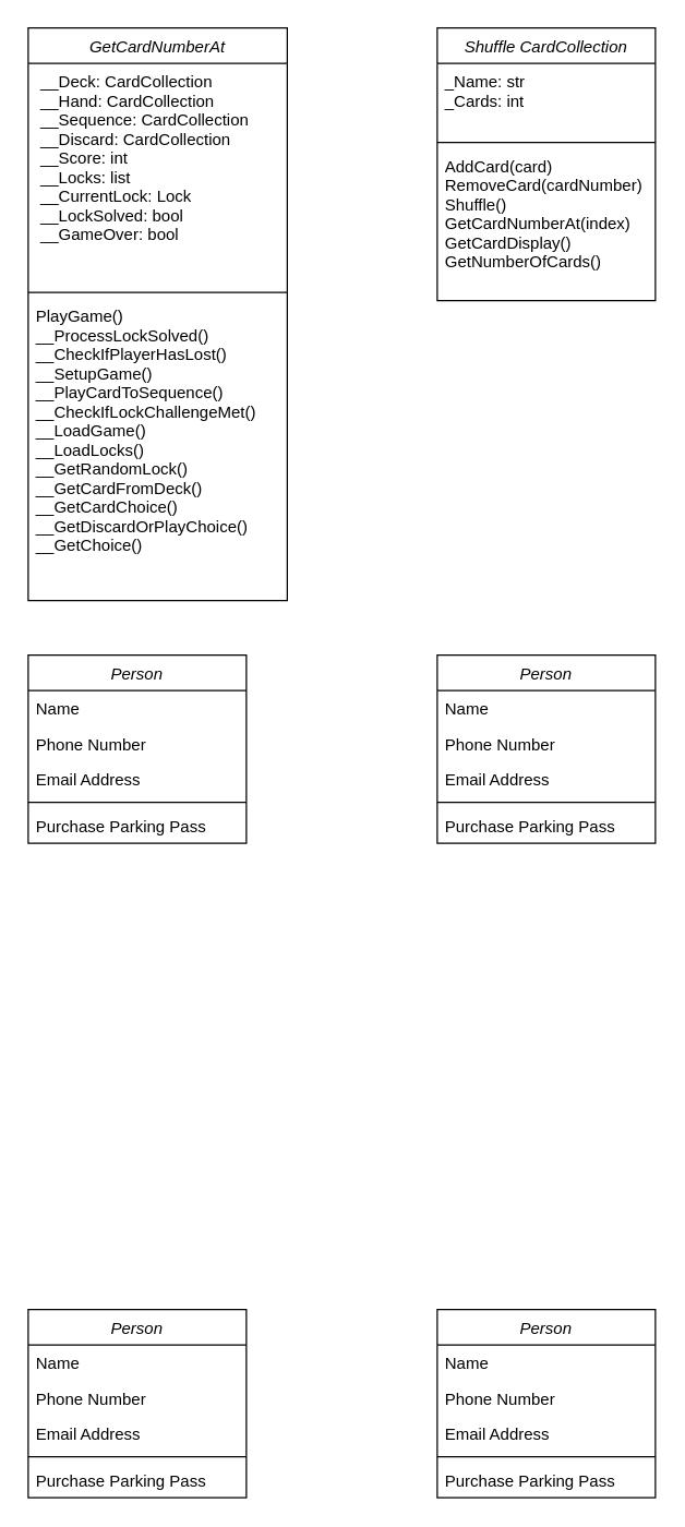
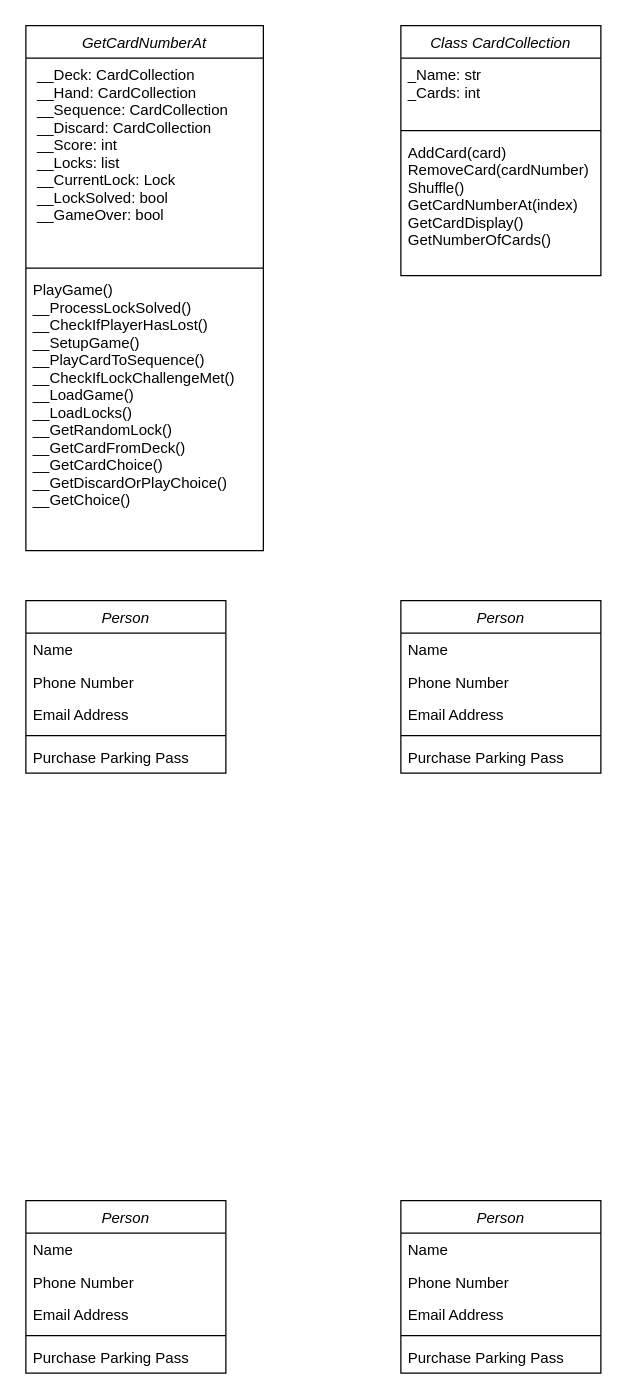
  <mxCell id="0" />
  <mxCell id="1" parent="0" />
  <mxCell id="2" value="GetCardNumberAt" style="swimlane;fontStyle=2;align=center;verticalAlign=top;childLayout=stackLayout;horizontal=1;startSize=26;horizontalStack=0;resizeParent=1;resizeLast=0;collapsible=1;marginBottom=0;rounded=0;shadow=0;strokeWidth=1;" parent="1" vertex="1"><mxGeometry x="20" y="20" width="190" height="420" as="geometry"><mxRectangle x="230" y="140" width="160" height="26" as="alternateBounds" /></mxGeometry></mxCell>
  <mxCell id="3" value=" __Deck: CardCollection&#10; __Hand: CardCollection&#10; __Sequence: CardCollection&#10; __Discard: CardCollection&#10; __Score: int&#10; __Locks: list&#10; __CurrentLock: Lock&#10; __LockSolved: bool&#10; __GameOver: bool" style="text;align=left;verticalAlign=top;spacingLeft=4;spacingRight=4;overflow=hidden;rotatable=0;points=[[0,0.5],[1,0.5]];portConstraint=eastwest;rounded=0;shadow=0;html=0;" parent="2" vertex="1"><mxGeometry y="26" width="190" height="164" as="geometry" /></mxCell>
  <mxCell id="4" value="" style="line;html=1;strokeWidth=1;align=left;verticalAlign=middle;spacingTop=-1;spacingLeft=3;spacingRight=3;rotatable=0;labelPosition=right;points=[];portConstraint=eastwest;" parent="2" vertex="1"><mxGeometry y="190" width="190" height="8" as="geometry" /></mxCell>
  <mxCell id="5" value="PlayGame()&#10;__ProcessLockSolved()&#10;__CheckIfPlayerHasLost()&#10;__SetupGame()&#10;__PlayCardToSequence()&#10;__CheckIfLockChallengeMet()&#10;__LoadGame()&#10;__LoadLocks()&#10;__GetRandomLock()&#10;__GetCardFromDeck()&#10;__GetCardChoice()&#10;__GetDiscardOrPlayChoice()&#10;__GetChoice()" style="text;align=left;verticalAlign=top;spacingLeft=4;spacingRight=4;overflow=hidden;rotatable=0;points=[[0,0.5],[1,0.5]];portConstraint=eastwest;" parent="2" vertex="1"><mxGeometry y="198" width="190" height="222" as="geometry" /></mxCell>
- <mxCell id="6" value="Shuffle CardCollection" style="swimlane;fontStyle=2;align=center;verticalAlign=top;childLayout=stackLayout;horizontal=1;startSize=26;horizontalStack=0;resizeParent=1;resizeLast=0;collapsible=1;marginBottom=0;rounded=0;shadow=0;strokeWidth=1;" vertex="1" parent="1"><mxGeometry x="320" y="20" width="160" height="200" as="geometry"><mxRectangle x="230" y="140" width="160" height="26" as="alternateBounds" /></mxGeometry></mxCell>
+ <mxCell id="6" value="Class CardCollection" style="swimlane;fontStyle=2;align=center;verticalAlign=top;childLayout=stackLayout;horizontal=1;startSize=26;horizontalStack=0;resizeParent=1;resizeLast=0;collapsible=1;marginBottom=0;rounded=0;shadow=0;strokeWidth=1;" vertex="1" parent="1"><mxGeometry x="320" y="20" width="160" height="200" as="geometry"><mxRectangle x="230" y="140" width="160" height="26" as="alternateBounds" /></mxGeometry></mxCell>
  <mxCell id="7" value="_Name: str&#10;_Cards: int" style="text;align=left;verticalAlign=top;spacingLeft=4;spacingRight=4;overflow=hidden;rotatable=0;points=[[0,0.5],[1,0.5]];portConstraint=eastwest;" vertex="1" parent="6"><mxGeometry y="26" width="160" height="54" as="geometry" /></mxCell>
  <mxCell id="8" value="" style="line;html=1;strokeWidth=1;align=left;verticalAlign=middle;spacingTop=-1;spacingLeft=3;spacingRight=3;rotatable=0;labelPosition=right;points=[];portConstraint=eastwest;" vertex="1" parent="6"><mxGeometry y="80" width="160" height="8" as="geometry" /></mxCell>
  <mxCell id="9" value="AddCard(card)&#10;RemoveCard(cardNumber)&#10;Shuffle()&#10;GetCardNumberAt(index)&#10;GetCardDisplay()&#10;GetNumberOfCards()" style="text;align=left;verticalAlign=top;spacingLeft=4;spacingRight=4;overflow=hidden;rotatable=0;points=[[0,0.5],[1,0.5]];portConstraint=eastwest;" vertex="1" parent="6"><mxGeometry y="88" width="160" height="112" as="geometry" /></mxCell>
  <mxCell id="10" value="Person" style="swimlane;fontStyle=2;align=center;verticalAlign=top;childLayout=stackLayout;horizontal=1;startSize=26;horizontalStack=0;resizeParent=1;resizeLast=0;collapsible=1;marginBottom=0;rounded=0;shadow=0;strokeWidth=1;" vertex="1" parent="1"><mxGeometry x="20" y="480" width="160" height="138" as="geometry"><mxRectangle x="230" y="140" width="160" height="26" as="alternateBounds" /></mxGeometry></mxCell>
  <mxCell id="11" value="Name" style="text;align=left;verticalAlign=top;spacingLeft=4;spacingRight=4;overflow=hidden;rotatable=0;points=[[0,0.5],[1,0.5]];portConstraint=eastwest;" vertex="1" parent="10"><mxGeometry y="26" width="160" height="26" as="geometry" /></mxCell>
  <mxCell id="12" value="Phone Number" style="text;align=left;verticalAlign=top;spacingLeft=4;spacingRight=4;overflow=hidden;rotatable=0;points=[[0,0.5],[1,0.5]];portConstraint=eastwest;rounded=0;shadow=0;html=0;" vertex="1" parent="10"><mxGeometry y="52" width="160" height="26" as="geometry" /></mxCell>
  <mxCell id="13" value="Email Address" style="text;align=left;verticalAlign=top;spacingLeft=4;spacingRight=4;overflow=hidden;rotatable=0;points=[[0,0.5],[1,0.5]];portConstraint=eastwest;rounded=0;shadow=0;html=0;" vertex="1" parent="10"><mxGeometry y="78" width="160" height="26" as="geometry" /></mxCell>
  <mxCell id="14" value="" style="line;html=1;strokeWidth=1;align=left;verticalAlign=middle;spacingTop=-1;spacingLeft=3;spacingRight=3;rotatable=0;labelPosition=right;points=[];portConstraint=eastwest;" vertex="1" parent="10"><mxGeometry y="104" width="160" height="8" as="geometry" /></mxCell>
  <mxCell id="15" value="Purchase Parking Pass" style="text;align=left;verticalAlign=top;spacingLeft=4;spacingRight=4;overflow=hidden;rotatable=0;points=[[0,0.5],[1,0.5]];portConstraint=eastwest;" vertex="1" parent="10"><mxGeometry y="112" width="160" height="26" as="geometry" /></mxCell>
  <mxCell id="16" value="Person" style="swimlane;fontStyle=2;align=center;verticalAlign=top;childLayout=stackLayout;horizontal=1;startSize=26;horizontalStack=0;resizeParent=1;resizeLast=0;collapsible=1;marginBottom=0;rounded=0;shadow=0;strokeWidth=1;" vertex="1" parent="1"><mxGeometry x="320" y="480" width="160" height="138" as="geometry"><mxRectangle x="230" y="140" width="160" height="26" as="alternateBounds" /></mxGeometry></mxCell>
  <mxCell id="17" value="Name" style="text;align=left;verticalAlign=top;spacingLeft=4;spacingRight=4;overflow=hidden;rotatable=0;points=[[0,0.5],[1,0.5]];portConstraint=eastwest;" vertex="1" parent="16"><mxGeometry y="26" width="160" height="26" as="geometry" /></mxCell>
  <mxCell id="18" value="Phone Number" style="text;align=left;verticalAlign=top;spacingLeft=4;spacingRight=4;overflow=hidden;rotatable=0;points=[[0,0.5],[1,0.5]];portConstraint=eastwest;rounded=0;shadow=0;html=0;" vertex="1" parent="16"><mxGeometry y="52" width="160" height="26" as="geometry" /></mxCell>
  <mxCell id="19" value="Email Address" style="text;align=left;verticalAlign=top;spacingLeft=4;spacingRight=4;overflow=hidden;rotatable=0;points=[[0,0.5],[1,0.5]];portConstraint=eastwest;rounded=0;shadow=0;html=0;" vertex="1" parent="16"><mxGeometry y="78" width="160" height="26" as="geometry" /></mxCell>
  <mxCell id="20" value="" style="line;html=1;strokeWidth=1;align=left;verticalAlign=middle;spacingTop=-1;spacingLeft=3;spacingRight=3;rotatable=0;labelPosition=right;points=[];portConstraint=eastwest;" vertex="1" parent="16"><mxGeometry y="104" width="160" height="8" as="geometry" /></mxCell>
  <mxCell id="21" value="Purchase Parking Pass" style="text;align=left;verticalAlign=top;spacingLeft=4;spacingRight=4;overflow=hidden;rotatable=0;points=[[0,0.5],[1,0.5]];portConstraint=eastwest;" vertex="1" parent="16"><mxGeometry y="112" width="160" height="26" as="geometry" /></mxCell>
  <mxCell id="22" value="Person" style="swimlane;fontStyle=2;align=center;verticalAlign=top;childLayout=stackLayout;horizontal=1;startSize=26;horizontalStack=0;resizeParent=1;resizeLast=0;collapsible=1;marginBottom=0;rounded=0;shadow=0;strokeWidth=1;" vertex="1" parent="1"><mxGeometry x="20" y="960" width="160" height="138" as="geometry"><mxRectangle x="230" y="140" width="160" height="26" as="alternateBounds" /></mxGeometry></mxCell>
  <mxCell id="23" value="Name" style="text;align=left;verticalAlign=top;spacingLeft=4;spacingRight=4;overflow=hidden;rotatable=0;points=[[0,0.5],[1,0.5]];portConstraint=eastwest;" vertex="1" parent="22"><mxGeometry y="26" width="160" height="26" as="geometry" /></mxCell>
  <mxCell id="24" value="Phone Number" style="text;align=left;verticalAlign=top;spacingLeft=4;spacingRight=4;overflow=hidden;rotatable=0;points=[[0,0.5],[1,0.5]];portConstraint=eastwest;rounded=0;shadow=0;html=0;" vertex="1" parent="22"><mxGeometry y="52" width="160" height="26" as="geometry" /></mxCell>
  <mxCell id="25" value="Email Address" style="text;align=left;verticalAlign=top;spacingLeft=4;spacingRight=4;overflow=hidden;rotatable=0;points=[[0,0.5],[1,0.5]];portConstraint=eastwest;rounded=0;shadow=0;html=0;" vertex="1" parent="22"><mxGeometry y="78" width="160" height="26" as="geometry" /></mxCell>
  <mxCell id="26" value="" style="line;html=1;strokeWidth=1;align=left;verticalAlign=middle;spacingTop=-1;spacingLeft=3;spacingRight=3;rotatable=0;labelPosition=right;points=[];portConstraint=eastwest;" vertex="1" parent="22"><mxGeometry y="104" width="160" height="8" as="geometry" /></mxCell>
  <mxCell id="27" value="Purchase Parking Pass" style="text;align=left;verticalAlign=top;spacingLeft=4;spacingRight=4;overflow=hidden;rotatable=0;points=[[0,0.5],[1,0.5]];portConstraint=eastwest;" vertex="1" parent="22"><mxGeometry y="112" width="160" height="26" as="geometry" /></mxCell>
  <mxCell id="28" value="Person" style="swimlane;fontStyle=2;align=center;verticalAlign=top;childLayout=stackLayout;horizontal=1;startSize=26;horizontalStack=0;resizeParent=1;resizeLast=0;collapsible=1;marginBottom=0;rounded=0;shadow=0;strokeWidth=1;" vertex="1" parent="1"><mxGeometry x="320" y="960" width="160" height="138" as="geometry"><mxRectangle x="230" y="140" width="160" height="26" as="alternateBounds" /></mxGeometry></mxCell>
  <mxCell id="29" value="Name" style="text;align=left;verticalAlign=top;spacingLeft=4;spacingRight=4;overflow=hidden;rotatable=0;points=[[0,0.5],[1,0.5]];portConstraint=eastwest;" vertex="1" parent="28"><mxGeometry y="26" width="160" height="26" as="geometry" /></mxCell>
  <mxCell id="30" value="Phone Number" style="text;align=left;verticalAlign=top;spacingLeft=4;spacingRight=4;overflow=hidden;rotatable=0;points=[[0,0.5],[1,0.5]];portConstraint=eastwest;rounded=0;shadow=0;html=0;" vertex="1" parent="28"><mxGeometry y="52" width="160" height="26" as="geometry" /></mxCell>
  <mxCell id="31" value="Email Address" style="text;align=left;verticalAlign=top;spacingLeft=4;spacingRight=4;overflow=hidden;rotatable=0;points=[[0,0.5],[1,0.5]];portConstraint=eastwest;rounded=0;shadow=0;html=0;" vertex="1" parent="28"><mxGeometry y="78" width="160" height="26" as="geometry" /></mxCell>
  <mxCell id="32" value="" style="line;html=1;strokeWidth=1;align=left;verticalAlign=middle;spacingTop=-1;spacingLeft=3;spacingRight=3;rotatable=0;labelPosition=right;points=[];portConstraint=eastwest;" vertex="1" parent="28"><mxGeometry y="104" width="160" height="8" as="geometry" /></mxCell>
  <mxCell id="33" value="Purchase Parking Pass" style="text;align=left;verticalAlign=top;spacingLeft=4;spacingRight=4;overflow=hidden;rotatable=0;points=[[0,0.5],[1,0.5]];portConstraint=eastwest;" vertex="1" parent="28"><mxGeometry y="112" width="160" height="26" as="geometry" /></mxCell>
